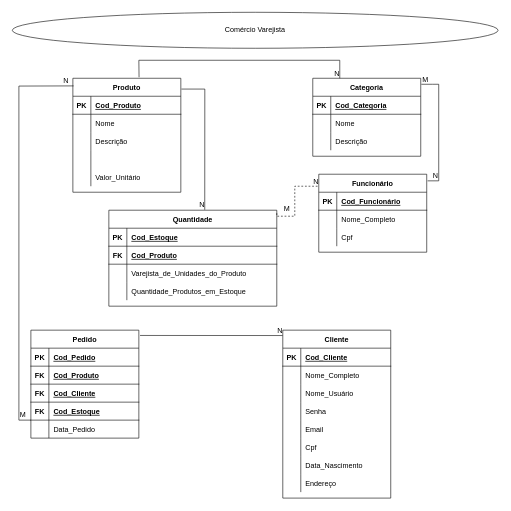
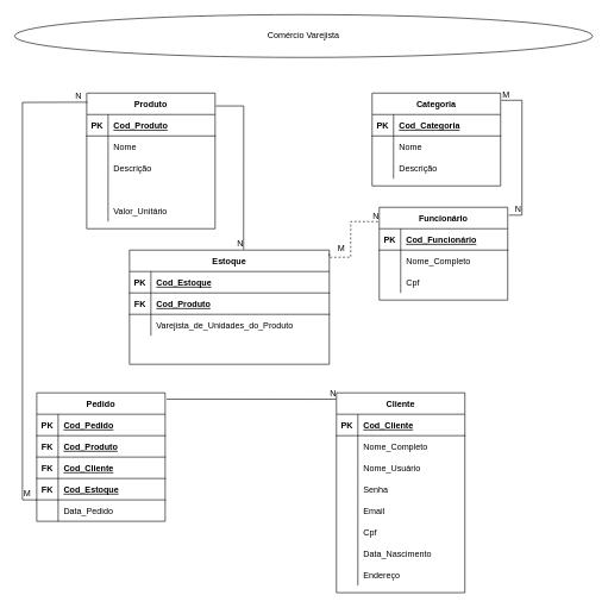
  <mxCell id="0" />
  <mxCell id="1" parent="0" />
  <mxCell id="2" value="Produto" style="shape=table;startSize=30;container=1;collapsible=1;childLayout=tableLayout;fixedRows=1;rowLines=0;fontStyle=1;align=center;resizeLast=1;" parent="1" vertex="1"><mxGeometry x="121" y="130" width="180" height="190" as="geometry"><mxRectangle x="40" y="120" width="80" height="30" as="alternateBounds" /></mxGeometry></mxCell>
  <mxCell id="3" value="" style="shape=partialRectangle;collapsible=0;dropTarget=0;pointerEvents=0;fillColor=none;top=0;left=0;bottom=1;right=0;points=[[0,0.5],[1,0.5]];portConstraint=eastwest;" parent="2" vertex="1"><mxGeometry y="30" width="180" height="30" as="geometry" /></mxCell>
  <mxCell id="4" value="PK" style="shape=partialRectangle;connectable=0;fillColor=none;top=0;left=0;bottom=0;right=0;fontStyle=1;overflow=hidden;" parent="3" vertex="1"><mxGeometry width="30" height="30" as="geometry" /></mxCell>
  <mxCell id="5" value="Cod_Produto" style="shape=partialRectangle;connectable=0;fillColor=none;top=0;left=0;bottom=0;right=0;align=left;spacingLeft=6;fontStyle=5;overflow=hidden;" parent="3" vertex="1"><mxGeometry x="30" width="150" height="30" as="geometry" /></mxCell>
  <mxCell id="6" value="" style="shape=partialRectangle;collapsible=0;dropTarget=0;pointerEvents=0;fillColor=none;top=0;left=0;bottom=0;right=0;points=[[0,0.5],[1,0.5]];portConstraint=eastwest;" parent="2" vertex="1"><mxGeometry y="60" width="180" height="30" as="geometry" /></mxCell>
  <mxCell id="7" value="" style="shape=partialRectangle;connectable=0;fillColor=none;top=0;left=0;bottom=0;right=0;editable=1;overflow=hidden;" parent="6" vertex="1"><mxGeometry width="30" height="30" as="geometry" /></mxCell>
  <mxCell id="8" value="Nome" style="shape=partialRectangle;connectable=0;fillColor=none;top=0;left=0;bottom=0;right=0;align=left;spacingLeft=6;overflow=hidden;" parent="6" vertex="1"><mxGeometry x="30" width="150" height="30" as="geometry" /></mxCell>
  <mxCell id="9" value="" style="shape=partialRectangle;collapsible=0;dropTarget=0;pointerEvents=0;fillColor=none;top=0;left=0;bottom=0;right=0;points=[[0,0.5],[1,0.5]];portConstraint=eastwest;" parent="2" vertex="1"><mxGeometry y="90" width="180" height="30" as="geometry" /></mxCell>
  <mxCell id="10" value="" style="shape=partialRectangle;connectable=0;fillColor=none;top=0;left=0;bottom=0;right=0;editable=1;overflow=hidden;" parent="9" vertex="1"><mxGeometry width="30" height="30" as="geometry" /></mxCell>
  <mxCell id="11" value="Descrição" style="shape=partialRectangle;connectable=0;fillColor=none;top=0;left=0;bottom=0;right=0;align=left;spacingLeft=6;overflow=hidden;" parent="9" vertex="1"><mxGeometry x="30" width="150" height="30" as="geometry" /></mxCell>
  <mxCell id="12" value="" style="shape=partialRectangle;collapsible=0;dropTarget=0;pointerEvents=0;fillColor=none;top=0;left=0;bottom=0;right=0;points=[[0,0.5],[1,0.5]];portConstraint=eastwest;" parent="2" vertex="1"><mxGeometry y="120" width="180" height="30" as="geometry" /></mxCell>
  <mxCell id="13" value="" style="shape=partialRectangle;connectable=0;fillColor=none;top=0;left=0;bottom=0;right=0;editable=1;overflow=hidden;" parent="12" vertex="1"><mxGeometry width="30" height="30" as="geometry" /></mxCell>
  <mxCell id="14" value="" style="shape=partialRectangle;collapsible=0;dropTarget=0;pointerEvents=0;fillColor=none;top=0;left=0;bottom=0;right=0;points=[[0,0.5],[1,0.5]];portConstraint=eastwest;" parent="2" vertex="1"><mxGeometry y="150" width="180" height="30" as="geometry" /></mxCell>
  <mxCell id="15" value="" style="shape=partialRectangle;connectable=0;fillColor=none;top=0;left=0;bottom=0;right=0;editable=1;overflow=hidden;" parent="14" vertex="1"><mxGeometry width="30" height="30" as="geometry" /></mxCell>
  <mxCell id="16" value="Valor_Unitário" style="shape=partialRectangle;connectable=0;fillColor=none;top=0;left=0;bottom=0;right=0;align=left;spacingLeft=6;overflow=hidden;" parent="14" vertex="1"><mxGeometry x="30" width="150" height="30" as="geometry" /></mxCell>
  <mxCell id="17" value="Comércio Varejista" style="ellipse;whiteSpace=wrap;html=1;" parent="1" vertex="1"><mxGeometry x="20" y="20" width="810" height="60" as="geometry" /></mxCell>
  <mxCell id="18" value="Categoria" style="shape=table;startSize=30;container=1;collapsible=1;childLayout=tableLayout;fixedRows=1;rowLines=0;fontStyle=1;align=center;resizeLast=1;" parent="1" vertex="1"><mxGeometry x="521" y="130" width="180" height="130" as="geometry" /></mxCell>
  <mxCell id="19" value="" style="shape=partialRectangle;collapsible=0;dropTarget=0;pointerEvents=0;fillColor=none;top=0;left=0;bottom=1;right=0;points=[[0,0.5],[1,0.5]];portConstraint=eastwest;" parent="18" vertex="1"><mxGeometry y="30" width="180" height="30" as="geometry" /></mxCell>
  <mxCell id="20" value="PK" style="shape=partialRectangle;connectable=0;fillColor=none;top=0;left=0;bottom=0;right=0;fontStyle=1;overflow=hidden;" parent="19" vertex="1"><mxGeometry width="30" height="30" as="geometry" /></mxCell>
  <mxCell id="21" value="Cod_Categoria" style="shape=partialRectangle;connectable=0;fillColor=none;top=0;left=0;bottom=0;right=0;align=left;spacingLeft=6;fontStyle=5;overflow=hidden;" parent="19" vertex="1"><mxGeometry x="30" width="150" height="30" as="geometry" /></mxCell>
  <mxCell id="22" value="" style="shape=partialRectangle;collapsible=0;dropTarget=0;pointerEvents=0;fillColor=none;top=0;left=0;bottom=0;right=0;points=[[0,0.5],[1,0.5]];portConstraint=eastwest;" parent="18" vertex="1"><mxGeometry y="60" width="180" height="30" as="geometry" /></mxCell>
  <mxCell id="23" value="" style="shape=partialRectangle;connectable=0;fillColor=none;top=0;left=0;bottom=0;right=0;editable=1;overflow=hidden;" parent="22" vertex="1"><mxGeometry width="30" height="30" as="geometry" /></mxCell>
  <mxCell id="24" value="Nome" style="shape=partialRectangle;connectable=0;fillColor=none;top=0;left=0;bottom=0;right=0;align=left;spacingLeft=6;overflow=hidden;" parent="22" vertex="1"><mxGeometry x="30" width="150" height="30" as="geometry" /></mxCell>
  <mxCell id="25" value="" style="shape=partialRectangle;collapsible=0;dropTarget=0;pointerEvents=0;fillColor=none;top=0;left=0;bottom=0;right=0;points=[[0,0.5],[1,0.5]];portConstraint=eastwest;" parent="18" vertex="1"><mxGeometry y="90" width="180" height="30" as="geometry" /></mxCell>
  <mxCell id="26" value="" style="shape=partialRectangle;connectable=0;fillColor=none;top=0;left=0;bottom=0;right=0;editable=1;overflow=hidden;" parent="25" vertex="1"><mxGeometry width="30" height="30" as="geometry" /></mxCell>
  <mxCell id="27" value="Descrição" style="shape=partialRectangle;connectable=0;fillColor=none;top=0;left=0;bottom=0;right=0;align=left;spacingLeft=6;overflow=hidden;" parent="25" vertex="1"><mxGeometry x="30" width="150" height="30" as="geometry" /></mxCell>
  <mxCell id="28" value="Funcionário" style="shape=table;startSize=30;container=1;collapsible=1;childLayout=tableLayout;fixedRows=1;rowLines=0;fontStyle=1;align=center;resizeLast=1;" parent="1" vertex="1"><mxGeometry x="531" y="290" width="180" height="130" as="geometry" /></mxCell>
  <mxCell id="29" value="" style="shape=partialRectangle;collapsible=0;dropTarget=0;pointerEvents=0;fillColor=none;top=0;left=0;bottom=1;right=0;points=[[0,0.5],[1,0.5]];portConstraint=eastwest;" parent="28" vertex="1"><mxGeometry y="30" width="180" height="30" as="geometry" /></mxCell>
  <mxCell id="30" value="PK" style="shape=partialRectangle;connectable=0;fillColor=none;top=0;left=0;bottom=0;right=0;fontStyle=1;overflow=hidden;" parent="29" vertex="1"><mxGeometry width="30" height="30" as="geometry" /></mxCell>
  <mxCell id="31" value="Cod_Funcionário" style="shape=partialRectangle;connectable=0;fillColor=none;top=0;left=0;bottom=0;right=0;align=left;spacingLeft=6;fontStyle=5;overflow=hidden;" parent="29" vertex="1"><mxGeometry x="30" width="150" height="30" as="geometry" /></mxCell>
  <mxCell id="32" value="" style="shape=partialRectangle;collapsible=0;dropTarget=0;pointerEvents=0;fillColor=none;top=0;left=0;bottom=0;right=0;points=[[0,0.5],[1,0.5]];portConstraint=eastwest;" parent="28" vertex="1"><mxGeometry y="60" width="180" height="30" as="geometry" /></mxCell>
  <mxCell id="33" value="" style="shape=partialRectangle;connectable=0;fillColor=none;top=0;left=0;bottom=0;right=0;editable=1;overflow=hidden;" parent="32" vertex="1"><mxGeometry width="30" height="30" as="geometry" /></mxCell>
  <mxCell id="34" value="Nome_Completo" style="shape=partialRectangle;connectable=0;fillColor=none;top=0;left=0;bottom=0;right=0;align=left;spacingLeft=6;overflow=hidden;" parent="32" vertex="1"><mxGeometry x="30" width="150" height="30" as="geometry" /></mxCell>
  <mxCell id="35" value="" style="shape=partialRectangle;collapsible=0;dropTarget=0;pointerEvents=0;fillColor=none;top=0;left=0;bottom=0;right=0;points=[[0,0.5],[1,0.5]];portConstraint=eastwest;" parent="28" vertex="1"><mxGeometry y="90" width="180" height="30" as="geometry" /></mxCell>
  <mxCell id="36" value="" style="shape=partialRectangle;connectable=0;fillColor=none;top=0;left=0;bottom=0;right=0;editable=1;overflow=hidden;" parent="35" vertex="1"><mxGeometry width="30" height="30" as="geometry" /></mxCell>
  <mxCell id="37" value="Cpf" style="shape=partialRectangle;connectable=0;fillColor=none;top=0;left=0;bottom=0;right=0;align=left;spacingLeft=6;overflow=hidden;" parent="35" vertex="1"><mxGeometry x="30" width="150" height="30" as="geometry" /></mxCell>
- <mxCell id="38" value="Quantidade" style="shape=table;startSize=30;container=1;collapsible=1;childLayout=tableLayout;fixedRows=1;rowLines=0;fontStyle=1;align=center;resizeLast=1;" parent="1" vertex="1"><mxGeometry x="181" y="350" width="280" height="160" as="geometry" /></mxCell>
+ <mxCell id="38" value="Estoque" style="shape=table;startSize=30;container=1;collapsible=1;childLayout=tableLayout;fixedRows=1;rowLines=0;fontStyle=1;align=center;resizeLast=1;" parent="1" vertex="1"><mxGeometry x="181" y="350" width="280" height="160" as="geometry" /></mxCell>
  <mxCell id="39" value="" style="shape=partialRectangle;collapsible=0;dropTarget=0;pointerEvents=0;fillColor=none;top=0;left=0;bottom=1;right=0;points=[[0,0.5],[1,0.5]];portConstraint=eastwest;" parent="38" vertex="1"><mxGeometry y="30" width="280" height="30" as="geometry" /></mxCell>
  <mxCell id="40" value="PK" style="shape=partialRectangle;connectable=0;fillColor=none;top=0;left=0;bottom=0;right=0;fontStyle=1;overflow=hidden;" parent="39" vertex="1"><mxGeometry width="30" height="30" as="geometry" /></mxCell>
  <mxCell id="41" value="Cod_Estoque" style="shape=partialRectangle;connectable=0;fillColor=none;top=0;left=0;bottom=0;right=0;align=left;spacingLeft=6;fontStyle=5;overflow=hidden;" parent="39" vertex="1"><mxGeometry x="30" width="250" height="30" as="geometry" /></mxCell>
  <mxCell id="42" value="" style="shape=partialRectangle;collapsible=0;dropTarget=0;pointerEvents=0;fillColor=none;top=0;left=0;bottom=1;right=0;points=[[0,0.5],[1,0.5]];portConstraint=eastwest;" parent="38" vertex="1"><mxGeometry y="60" width="280" height="30" as="geometry" /></mxCell>
  <mxCell id="43" value="FK" style="shape=partialRectangle;connectable=0;fillColor=none;top=0;left=0;bottom=0;right=0;fontStyle=1;overflow=hidden;" parent="42" vertex="1"><mxGeometry width="30" height="30" as="geometry" /></mxCell>
  <mxCell id="44" value="Cod_Produto" style="shape=partialRectangle;connectable=0;fillColor=none;top=0;left=0;bottom=0;right=0;align=left;spacingLeft=6;fontStyle=5;overflow=hidden;" parent="42" vertex="1"><mxGeometry x="30" width="250" height="30" as="geometry" /></mxCell>
  <mxCell id="45" value="" style="shape=partialRectangle;collapsible=0;dropTarget=0;pointerEvents=0;fillColor=none;top=0;left=0;bottom=0;right=0;points=[[0,0.5],[1,0.5]];portConstraint=eastwest;" parent="38" vertex="1"><mxGeometry y="90" width="280" height="30" as="geometry" /></mxCell>
  <mxCell id="46" value="" style="shape=partialRectangle;connectable=0;fillColor=none;top=0;left=0;bottom=0;right=0;editable=1;overflow=hidden;" parent="45" vertex="1"><mxGeometry width="30" height="30" as="geometry" /></mxCell>
  <mxCell id="47" value="Varejista_de_Unidades_do_Produto" style="shape=partialRectangle;connectable=0;fillColor=none;top=0;left=0;bottom=0;right=0;align=left;spacingLeft=6;overflow=hidden;" parent="45" vertex="1"><mxGeometry x="30" width="250" height="30" as="geometry" /></mxCell>
  <mxCell id="48" value="" style="shape=partialRectangle;collapsible=0;dropTarget=0;pointerEvents=0;fillColor=none;top=0;left=0;bottom=0;right=0;points=[[0,0.5],[1,0.5]];portConstraint=eastwest;" parent="38" vertex="1"><mxGeometry y="120" width="280" height="30" as="geometry" /></mxCell>
  <mxCell id="49" value="" style="shape=partialRectangle;connectable=0;fillColor=none;top=0;left=0;bottom=0;right=0;editable=1;overflow=hidden;" parent="48" vertex="1"><mxGeometry width="30" height="30" as="geometry" /></mxCell>
- <mxCell id="50" value="Quantidade_Produtos_em_Estoque" style="shape=partialRectangle;connectable=0;fillColor=none;top=0;left=0;bottom=0;right=0;align=left;spacingLeft=6;overflow=hidden;" parent="48" vertex="1"><mxGeometry x="30" width="250" height="30" as="geometry" /></mxCell>
  <mxCell id="51" value="Pedido" style="shape=table;startSize=30;container=1;collapsible=1;childLayout=tableLayout;fixedRows=1;rowLines=0;fontStyle=1;align=center;resizeLast=1;" parent="1" vertex="1"><mxGeometry x="51" y="550" width="180" height="180" as="geometry"><mxRectangle x="40" y="120" width="80" height="30" as="alternateBounds" /></mxGeometry></mxCell>
  <mxCell id="52" value="" style="shape=partialRectangle;collapsible=0;dropTarget=0;pointerEvents=0;fillColor=none;top=0;left=0;bottom=1;right=0;points=[[0,0.5],[1,0.5]];portConstraint=eastwest;" parent="51" vertex="1"><mxGeometry y="30" width="180" height="30" as="geometry" /></mxCell>
  <mxCell id="53" value="PK" style="shape=partialRectangle;connectable=0;fillColor=none;top=0;left=0;bottom=0;right=0;fontStyle=1;overflow=hidden;" parent="52" vertex="1"><mxGeometry width="30" height="30" as="geometry" /></mxCell>
  <mxCell id="54" value="Cod_Pedido" style="shape=partialRectangle;connectable=0;fillColor=none;top=0;left=0;bottom=0;right=0;align=left;spacingLeft=6;fontStyle=5;overflow=hidden;" parent="52" vertex="1"><mxGeometry x="30" width="150" height="30" as="geometry" /></mxCell>
  <mxCell id="55" value="" style="shape=partialRectangle;collapsible=0;dropTarget=0;pointerEvents=0;fillColor=none;top=0;left=0;bottom=1;right=0;points=[[0,0.5],[1,0.5]];portConstraint=eastwest;" parent="51" vertex="1"><mxGeometry y="60" width="180" height="30" as="geometry" /></mxCell>
  <mxCell id="56" value="FK" style="shape=partialRectangle;connectable=0;fillColor=none;top=0;left=0;bottom=0;right=0;fontStyle=1;overflow=hidden;" parent="55" vertex="1"><mxGeometry width="30" height="30" as="geometry" /></mxCell>
  <mxCell id="57" value="Cod_Produto" style="shape=partialRectangle;connectable=0;fillColor=none;top=0;left=0;bottom=0;right=0;align=left;spacingLeft=6;fontStyle=5;overflow=hidden;" parent="55" vertex="1"><mxGeometry x="30" width="150" height="30" as="geometry" /></mxCell>
  <mxCell id="58" value="" style="shape=partialRectangle;collapsible=0;dropTarget=0;pointerEvents=0;fillColor=none;top=0;left=0;bottom=1;right=0;points=[[0,0.5],[1,0.5]];portConstraint=eastwest;" parent="51" vertex="1"><mxGeometry y="90" width="180" height="30" as="geometry" /></mxCell>
  <mxCell id="59" value="FK" style="shape=partialRectangle;connectable=0;fillColor=none;top=0;left=0;bottom=0;right=0;fontStyle=1;overflow=hidden;" parent="58" vertex="1"><mxGeometry width="30" height="30" as="geometry" /></mxCell>
  <mxCell id="60" value="Cod_Cliente" style="shape=partialRectangle;connectable=0;fillColor=none;top=0;left=0;bottom=0;right=0;align=left;spacingLeft=6;fontStyle=5;overflow=hidden;" parent="58" vertex="1"><mxGeometry x="30" width="150" height="30" as="geometry" /></mxCell>
  <mxCell id="61" value="" style="shape=partialRectangle;collapsible=0;dropTarget=0;pointerEvents=0;fillColor=none;top=0;left=0;bottom=1;right=0;points=[[0,0.5],[1,0.5]];portConstraint=eastwest;" parent="51" vertex="1"><mxGeometry y="120" width="180" height="30" as="geometry" /></mxCell>
  <mxCell id="62" value="FK" style="shape=partialRectangle;connectable=0;fillColor=none;top=0;left=0;bottom=0;right=0;fontStyle=1;overflow=hidden;" parent="61" vertex="1"><mxGeometry width="30" height="30" as="geometry" /></mxCell>
  <mxCell id="63" value="Cod_Estoque" style="shape=partialRectangle;connectable=0;fillColor=none;top=0;left=0;bottom=0;right=0;align=left;spacingLeft=6;fontStyle=5;overflow=hidden;" parent="61" vertex="1"><mxGeometry x="30" width="150" height="30" as="geometry" /></mxCell>
  <mxCell id="64" value="" style="shape=partialRectangle;collapsible=0;dropTarget=0;pointerEvents=0;fillColor=none;top=0;left=0;bottom=0;right=0;points=[[0,0.5],[1,0.5]];portConstraint=eastwest;" parent="51" vertex="1"><mxGeometry y="150" width="180" height="30" as="geometry" /></mxCell>
  <mxCell id="65" value="" style="shape=partialRectangle;connectable=0;fillColor=none;top=0;left=0;bottom=0;right=0;editable=1;overflow=hidden;" parent="64" vertex="1"><mxGeometry width="30" height="30" as="geometry" /></mxCell>
  <mxCell id="66" value="Data_Pedido" style="shape=partialRectangle;connectable=0;fillColor=none;top=0;left=0;bottom=0;right=0;align=left;spacingLeft=6;overflow=hidden;" parent="64" vertex="1"><mxGeometry x="30" width="150" height="30" as="geometry" /></mxCell>
  <mxCell id="67" value="Cliente" style="shape=table;startSize=30;container=1;collapsible=1;childLayout=tableLayout;fixedRows=1;rowLines=0;fontStyle=1;align=center;resizeLast=1;" parent="1" vertex="1"><mxGeometry x="471" y="550" width="180" height="280" as="geometry"><mxRectangle x="40" y="120" width="80" height="30" as="alternateBounds" /></mxGeometry></mxCell>
  <mxCell id="68" value="" style="shape=partialRectangle;collapsible=0;dropTarget=0;pointerEvents=0;fillColor=none;top=0;left=0;bottom=1;right=0;points=[[0,0.5],[1,0.5]];portConstraint=eastwest;" parent="67" vertex="1"><mxGeometry y="30" width="180" height="30" as="geometry" /></mxCell>
  <mxCell id="69" value="PK" style="shape=partialRectangle;connectable=0;fillColor=none;top=0;left=0;bottom=0;right=0;fontStyle=1;overflow=hidden;" parent="68" vertex="1"><mxGeometry width="30" height="30" as="geometry" /></mxCell>
  <mxCell id="70" value="Cod_Cliente" style="shape=partialRectangle;connectable=0;fillColor=none;top=0;left=0;bottom=0;right=0;align=left;spacingLeft=6;fontStyle=5;overflow=hidden;" parent="68" vertex="1"><mxGeometry x="30" width="150" height="30" as="geometry" /></mxCell>
  <mxCell id="71" value="" style="shape=partialRectangle;collapsible=0;dropTarget=0;pointerEvents=0;fillColor=none;top=0;left=0;bottom=0;right=0;points=[[0,0.5],[1,0.5]];portConstraint=eastwest;" parent="67" vertex="1"><mxGeometry y="60" width="180" height="30" as="geometry" /></mxCell>
  <mxCell id="72" value="" style="shape=partialRectangle;connectable=0;fillColor=none;top=0;left=0;bottom=0;right=0;editable=1;overflow=hidden;" parent="71" vertex="1"><mxGeometry width="30" height="30" as="geometry" /></mxCell>
  <mxCell id="73" value="Nome_Completo" style="shape=partialRectangle;connectable=0;fillColor=none;top=0;left=0;bottom=0;right=0;align=left;spacingLeft=6;overflow=hidden;" parent="71" vertex="1"><mxGeometry x="30" width="150" height="30" as="geometry" /></mxCell>
  <mxCell id="74" value="" style="shape=partialRectangle;collapsible=0;dropTarget=0;pointerEvents=0;fillColor=none;top=0;left=0;bottom=0;right=0;points=[[0,0.5],[1,0.5]];portConstraint=eastwest;" parent="67" vertex="1"><mxGeometry y="90" width="180" height="30" as="geometry" /></mxCell>
  <mxCell id="75" value="" style="shape=partialRectangle;connectable=0;fillColor=none;top=0;left=0;bottom=0;right=0;editable=1;overflow=hidden;" parent="74" vertex="1"><mxGeometry width="30" height="30" as="geometry" /></mxCell>
  <mxCell id="76" value="Nome_Usuário" style="shape=partialRectangle;connectable=0;fillColor=none;top=0;left=0;bottom=0;right=0;align=left;spacingLeft=6;overflow=hidden;" parent="74" vertex="1"><mxGeometry x="30" width="150" height="30" as="geometry" /></mxCell>
  <mxCell id="77" value="" style="shape=partialRectangle;collapsible=0;dropTarget=0;pointerEvents=0;fillColor=none;top=0;left=0;bottom=0;right=0;points=[[0,0.5],[1,0.5]];portConstraint=eastwest;" parent="67" vertex="1"><mxGeometry y="120" width="180" height="30" as="geometry" /></mxCell>
  <mxCell id="78" value="" style="shape=partialRectangle;connectable=0;fillColor=none;top=0;left=0;bottom=0;right=0;editable=1;overflow=hidden;" parent="77" vertex="1"><mxGeometry width="30" height="30" as="geometry" /></mxCell>
  <mxCell id="79" value="Senha" style="shape=partialRectangle;connectable=0;fillColor=none;top=0;left=0;bottom=0;right=0;align=left;spacingLeft=6;overflow=hidden;" parent="77" vertex="1"><mxGeometry x="30" width="150" height="30" as="geometry" /></mxCell>
  <mxCell id="80" value="" style="shape=partialRectangle;collapsible=0;dropTarget=0;pointerEvents=0;fillColor=none;top=0;left=0;bottom=0;right=0;points=[[0,0.5],[1,0.5]];portConstraint=eastwest;" parent="67" vertex="1"><mxGeometry y="150" width="180" height="30" as="geometry" /></mxCell>
  <mxCell id="81" value="" style="shape=partialRectangle;connectable=0;fillColor=none;top=0;left=0;bottom=0;right=0;editable=1;overflow=hidden;" parent="80" vertex="1"><mxGeometry width="30" height="30" as="geometry" /></mxCell>
  <mxCell id="82" value="Email" style="shape=partialRectangle;connectable=0;fillColor=none;top=0;left=0;bottom=0;right=0;align=left;spacingLeft=6;overflow=hidden;" parent="80" vertex="1"><mxGeometry x="30" width="150" height="30" as="geometry" /></mxCell>
  <mxCell id="83" value="" style="shape=partialRectangle;collapsible=0;dropTarget=0;pointerEvents=0;fillColor=none;top=0;left=0;bottom=0;right=0;points=[[0,0.5],[1,0.5]];portConstraint=eastwest;" parent="67" vertex="1"><mxGeometry y="180" width="180" height="30" as="geometry" /></mxCell>
  <mxCell id="84" value="" style="shape=partialRectangle;connectable=0;fillColor=none;top=0;left=0;bottom=0;right=0;editable=1;overflow=hidden;" parent="83" vertex="1"><mxGeometry width="30" height="30" as="geometry" /></mxCell>
  <mxCell id="85" value="Cpf" style="shape=partialRectangle;connectable=0;fillColor=none;top=0;left=0;bottom=0;right=0;align=left;spacingLeft=6;overflow=hidden;" parent="83" vertex="1"><mxGeometry x="30" width="150" height="30" as="geometry" /></mxCell>
  <mxCell id="86" value="" style="shape=partialRectangle;collapsible=0;dropTarget=0;pointerEvents=0;fillColor=none;top=0;left=0;bottom=0;right=0;points=[[0,0.5],[1,0.5]];portConstraint=eastwest;" parent="67" vertex="1"><mxGeometry y="210" width="180" height="30" as="geometry" /></mxCell>
  <mxCell id="87" value="" style="shape=partialRectangle;connectable=0;fillColor=none;top=0;left=0;bottom=0;right=0;editable=1;overflow=hidden;" parent="86" vertex="1"><mxGeometry width="30" height="30" as="geometry" /></mxCell>
  <mxCell id="88" value="Data_Nascimento" style="shape=partialRectangle;connectable=0;fillColor=none;top=0;left=0;bottom=0;right=0;align=left;spacingLeft=6;overflow=hidden;" parent="86" vertex="1"><mxGeometry x="30" width="150" height="30" as="geometry" /></mxCell>
  <mxCell id="89" value="" style="shape=partialRectangle;collapsible=0;dropTarget=0;pointerEvents=0;fillColor=none;top=0;left=0;bottom=0;right=0;points=[[0,0.5],[1,0.5]];portConstraint=eastwest;" parent="67" vertex="1"><mxGeometry y="240" width="180" height="30" as="geometry" /></mxCell>
  <mxCell id="90" value="" style="shape=partialRectangle;connectable=0;fillColor=none;top=0;left=0;bottom=0;right=0;editable=1;overflow=hidden;" parent="89" vertex="1"><mxGeometry width="30" height="30" as="geometry" /></mxCell>
  <mxCell id="91" value="Endereço" style="shape=partialRectangle;connectable=0;fillColor=none;top=0;left=0;bottom=0;right=0;align=left;spacingLeft=6;overflow=hidden;" parent="89" vertex="1"><mxGeometry x="30" width="150" height="30" as="geometry" /></mxCell>
  <mxCell id="92" value="" style="endArrow=none;html=1;rounded=0;entryX=0.007;entryY=0.067;entryDx=0;entryDy=0;entryPerimeter=0;" parent="1" target="2" edge="1"><mxGeometry relative="1" as="geometry"><mxPoint x="51" y="700" as="sourcePoint" /><mxPoint x="61" y="160" as="targetPoint" /><Array as="points"><mxPoint x="31" y="700" /><mxPoint x="31" y="143" /></Array></mxGeometry></mxCell>
  <mxCell id="93" value="M" style="resizable=0;html=1;align=left;verticalAlign=bottom;" parent="92" connectable="0" vertex="1"><mxGeometry x="-1" relative="1" as="geometry"><mxPoint x="-20" as="offset" /></mxGeometry></mxCell>
  <mxCell id="94" value="N" style="resizable=0;html=1;align=right;verticalAlign=bottom;" parent="92" connectable="0" vertex="1"><mxGeometry x="1" relative="1" as="geometry"><mxPoint x="-8" as="offset" /></mxGeometry></mxCell>
  <mxCell id="95" value="" style="endArrow=none;html=1;rounded=0;exitX=1.011;exitY=0.049;exitDx=0;exitDy=0;exitPerimeter=0;entryX=-0.002;entryY=0.032;entryDx=0;entryDy=0;entryPerimeter=0;" parent="1" source="51" target="67" edge="1"><mxGeometry relative="1" as="geometry"><mxPoint x="265" y="590" as="sourcePoint" /><mxPoint x="461" y="564" as="targetPoint" /></mxGeometry></mxCell>
  <mxCell id="96" value="N" style="resizable=0;html=1;align=right;verticalAlign=bottom;" parent="95" connectable="0" vertex="1"><mxGeometry x="1" relative="1" as="geometry" /></mxCell>
  <mxCell id="97" value="" style="endArrow=none;html=1;rounded=0;entryX=0.571;entryY=-0.005;entryDx=0;entryDy=0;entryPerimeter=0;" parent="1" target="38" edge="1"><mxGeometry relative="1" as="geometry"><mxPoint x="302" y="148" as="sourcePoint" /><mxPoint x="551" y="390" as="targetPoint" /><Array as="points"><mxPoint x="341" y="148" /></Array></mxGeometry></mxCell>
  <mxCell id="98" value="N" style="resizable=0;html=1;align=right;verticalAlign=bottom;" parent="97" connectable="0" vertex="1"><mxGeometry x="1" relative="1" as="geometry" /></mxCell>
  <mxCell id="99" value="" style="endArrow=none;html=1;rounded=0;entryX=0;entryY=0.154;entryDx=0;entryDy=0;entryPerimeter=0;exitX=1;exitY=0.031;exitDx=0;exitDy=0;exitPerimeter=0;dashed=1;" parent="1" source="38" target="28" edge="1"><mxGeometry relative="1" as="geometry"><mxPoint x="411" y="400" as="sourcePoint" /><mxPoint x="561" y="290" as="targetPoint" /><Array as="points"><mxPoint x="461" y="360" /><mxPoint x="491" y="360" /><mxPoint x="491" y="310" /></Array></mxGeometry></mxCell>
  <mxCell id="100" value="M" style="resizable=0;html=1;align=left;verticalAlign=bottom;" parent="99" connectable="0" vertex="1"><mxGeometry x="-1" relative="1" as="geometry"><mxPoint x="10" as="offset" /></mxGeometry></mxCell>
  <mxCell id="101" value="N" style="resizable=0;html=1;align=right;verticalAlign=bottom;" parent="99" connectable="0" vertex="1"><mxGeometry x="1" relative="1" as="geometry" /></mxCell>
  <mxCell id="102" value="" style="endArrow=none;html=1;rounded=0;entryX=1.008;entryY=0.085;entryDx=0;entryDy=0;entryPerimeter=0;" parent="1" target="28" edge="1"><mxGeometry relative="1" as="geometry"><mxPoint x="702" y="140" as="sourcePoint" /><mxPoint x="681" y="290" as="targetPoint" /><Array as="points"><mxPoint x="721" y="140" /><mxPoint x="731" y="140" /><mxPoint x="731" y="301" /></Array></mxGeometry></mxCell>
  <mxCell id="103" value="M" style="resizable=0;html=1;align=left;verticalAlign=bottom;" parent="102" connectable="0" vertex="1"><mxGeometry x="-1" relative="1" as="geometry" /></mxCell>
  <mxCell id="104" value="N" style="resizable=0;html=1;align=right;verticalAlign=bottom;" parent="102" connectable="0" vertex="1"><mxGeometry x="1" relative="1" as="geometry"><mxPoint x="18" as="offset" /></mxGeometry></mxCell>
- <mxCell id="105" value="" style="endArrow=none;html=1;rounded=0;entryX=0.25;entryY=0;entryDx=0;entryDy=0;exitX=0.613;exitY=-0.009;exitDx=0;exitDy=0;exitPerimeter=0;" parent="1" source="2" target="18" edge="1"><mxGeometry relative="1" as="geometry"><mxPoint x="341" y="130" as="sourcePoint" /><mxPoint x="601" y="120" as="targetPoint" /><Array as="points"><mxPoint x="231" y="100" /><mxPoint x="566" y="100" /></Array></mxGeometry></mxCell>
- <mxCell id="106" value="N" style="resizable=0;html=1;align=right;verticalAlign=bottom;" parent="105" connectable="0" vertex="1"><mxGeometry x="1" relative="1" as="geometry" /></mxCell>
